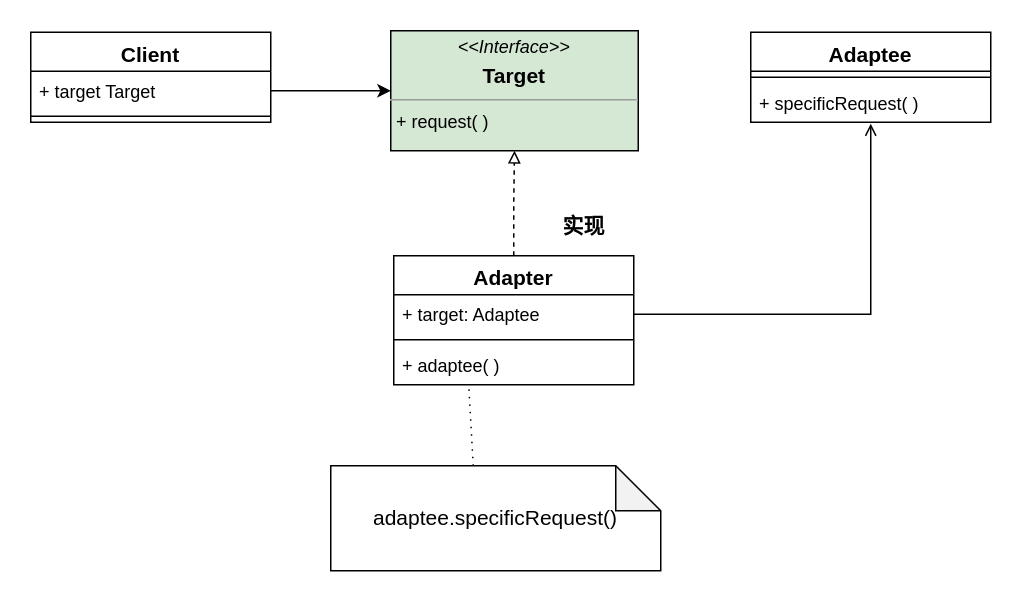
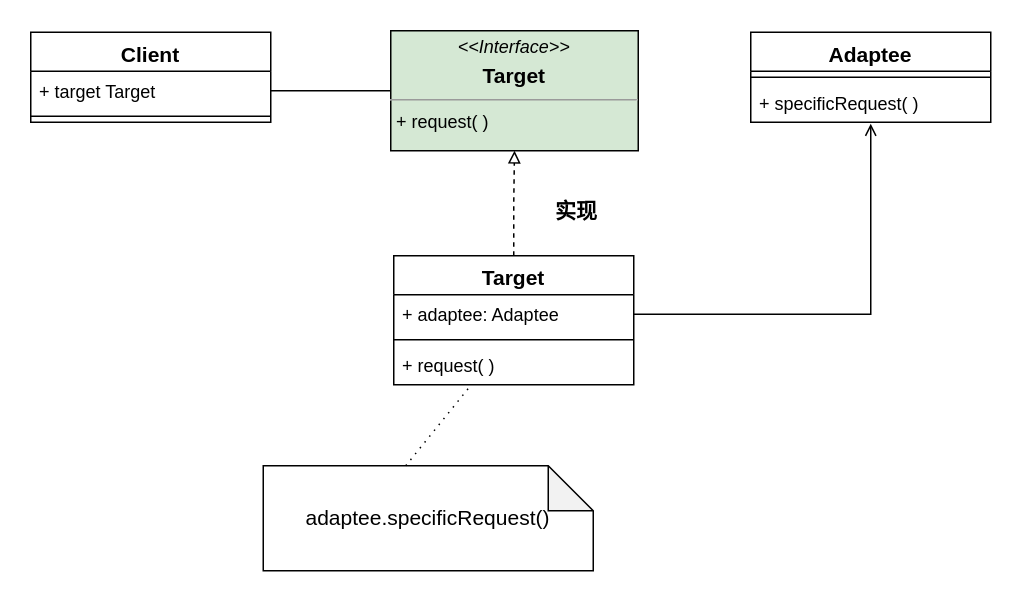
  <mxCell id="0" />
  <mxCell id="1" parent="0" />
  <mxCell id="2" value="Adaptee" style="swimlane;fontStyle=1;align=center;verticalAlign=top;childLayout=stackLayout;horizontal=1;startSize=26;horizontalStack=0;resizeParent=1;resizeParentMax=0;resizeLast=0;collapsible=1;marginBottom=0;fontSize=14;" vertex="1" parent="1"><mxGeometry x="500" y="21" width="160" height="60" as="geometry" /></mxCell>
  <mxCell id="3" value="" style="line;strokeWidth=1;fillColor=none;align=left;verticalAlign=middle;spacingTop=-1;spacingLeft=3;spacingRight=3;rotatable=0;labelPosition=right;points=[];portConstraint=eastwest;" vertex="1" parent="2"><mxGeometry y="26" width="160" height="8" as="geometry" /></mxCell>
  <mxCell id="4" value="+ specificRequest( )" style="text;strokeColor=none;fillColor=none;align=left;verticalAlign=top;spacingLeft=4;spacingRight=4;overflow=hidden;rotatable=0;points=[[0,0.5],[1,0.5]];portConstraint=eastwest;" vertex="1" parent="2"><mxGeometry y="34" width="160" height="26" as="geometry" /></mxCell>
- <mxCell id="5" value="Adapter" style="swimlane;fontStyle=1;align=center;verticalAlign=top;childLayout=stackLayout;horizontal=1;startSize=26;horizontalStack=0;resizeParent=1;resizeParentMax=0;resizeLast=0;collapsible=1;marginBottom=0;fontSize=14;" vertex="1" parent="1"><mxGeometry x="262" y="170" width="160" height="86" as="geometry" /></mxCell>
- <mxCell id="6" value="+ target: Adaptee" style="text;strokeColor=none;fillColor=none;align=left;verticalAlign=top;spacingLeft=4;spacingRight=4;overflow=hidden;rotatable=0;points=[[0,0.5],[1,0.5]];portConstraint=eastwest;" vertex="1" parent="5"><mxGeometry y="26" width="160" height="26" as="geometry" /></mxCell>
+ <mxCell id="5" value="Target" style="swimlane;fontStyle=1;align=center;verticalAlign=top;childLayout=stackLayout;horizontal=1;startSize=26;horizontalStack=0;resizeParent=1;resizeParentMax=0;resizeLast=0;collapsible=1;marginBottom=0;fontSize=14;" vertex="1" parent="1"><mxGeometry x="262" y="170" width="160" height="86" as="geometry" /></mxCell>
+ <mxCell id="6" value="+ adaptee: Adaptee" style="text;strokeColor=none;fillColor=none;align=left;verticalAlign=top;spacingLeft=4;spacingRight=4;overflow=hidden;rotatable=0;points=[[0,0.5],[1,0.5]];portConstraint=eastwest;" vertex="1" parent="5"><mxGeometry y="26" width="160" height="26" as="geometry" /></mxCell>
  <mxCell id="7" value="" style="line;strokeWidth=1;fillColor=none;align=left;verticalAlign=middle;spacingTop=-1;spacingLeft=3;spacingRight=3;rotatable=0;labelPosition=right;points=[];portConstraint=eastwest;" vertex="1" parent="5"><mxGeometry y="52" width="160" height="8" as="geometry" /></mxCell>
- <mxCell id="8" value="+ adaptee( )" style="text;strokeColor=none;fillColor=none;align=left;verticalAlign=top;spacingLeft=4;spacingRight=4;overflow=hidden;rotatable=0;points=[[0,0.5],[1,0.5]];portConstraint=eastwest;" vertex="1" parent="5"><mxGeometry y="60" width="160" height="26" as="geometry" /></mxCell>
- <mxCell id="9" value="&lt;span style=&quot;text-align: left&quot;&gt;adaptee.specificRequest()&lt;/span&gt;" style="shape=note;whiteSpace=wrap;html=1;backgroundOutline=1;darkOpacity=0.05;fontSize=14;" vertex="1" parent="1"><mxGeometry x="220" y="310" width="220" height="70" as="geometry" /></mxCell>
+ <mxCell id="8" value="+ request( )" style="text;strokeColor=none;fillColor=none;align=left;verticalAlign=top;spacingLeft=4;spacingRight=4;overflow=hidden;rotatable=0;points=[[0,0.5],[1,0.5]];portConstraint=eastwest;" vertex="1" parent="5"><mxGeometry y="60" width="160" height="26" as="geometry" /></mxCell>
+ <mxCell id="9" value="&lt;span style=&quot;text-align: left&quot;&gt;adaptee.specificRequest()&lt;/span&gt;" style="shape=note;whiteSpace=wrap;html=1;backgroundOutline=1;darkOpacity=0.05;fontSize=14;" vertex="1" parent="1"><mxGeometry x="175" y="310" width="220" height="70" as="geometry" /></mxCell>
  <mxCell id="10" value="" style="endArrow=none;html=1;dashed=1;dashPattern=1 4;fontSize=14;entryX=0.313;entryY=1.077;entryDx=0;entryDy=0;entryPerimeter=0;exitX=0;exitY=0;exitDx=95;exitDy=0;exitPerimeter=0;" edge="1" parent="1" source="9" target="8"><mxGeometry width="50" height="50" relative="1" as="geometry"><mxPoint x="210" y="379" as="sourcePoint" /><mxPoint x="280" y="310" as="targetPoint" /></mxGeometry></mxCell>
  <mxCell id="11" value="&lt;p style=&quot;margin: 0px ; margin-top: 4px ; text-align: center&quot;&gt;&lt;i&gt;&amp;lt;&amp;lt;Interface&amp;gt;&amp;gt;&lt;/i&gt;&lt;/p&gt;&lt;p style=&quot;margin: 4px 0px 0px ; text-align: center ; font-size: 14px&quot;&gt;&lt;b&gt;&lt;font style=&quot;font-size: 14px&quot;&gt;Target&lt;/font&gt;&lt;/b&gt;&lt;/p&gt;&lt;hr size=&quot;1&quot; style=&quot;font-size: 14px&quot;&gt;&lt;p style=&quot;margin: 0px ; margin-left: 4px&quot;&gt;&lt;/p&gt;&lt;p style=&quot;margin: 0px ; margin-left: 4px&quot;&gt;+ request( )&lt;/p&gt;" style="verticalAlign=top;align=left;overflow=fill;fontSize=12;fontFamily=Helvetica;html=1;fillColor=#d5e8d4;" vertex="1" parent="1"><mxGeometry x="260" y="20" width="165" height="80" as="geometry" /></mxCell>
  <mxCell id="12" style="edgeStyle=orthogonalEdgeStyle;rounded=0;orthogonalLoop=1;jettySize=auto;html=1;exitX=0.5;exitY=0;exitDx=0;exitDy=0;entryX=0.5;entryY=1;entryDx=0;entryDy=0;fontSize=14;endArrow=block;endFill=0;dashed=1;" edge="1" parent="1" source="5" target="11"><mxGeometry relative="1" as="geometry" /></mxCell>
- <mxCell id="13" value="&lt;b&gt;实现&lt;/b&gt;" style="text;html=1;strokeColor=none;fillColor=none;align=center;verticalAlign=middle;whiteSpace=wrap;rounded=0;fontSize=14;" vertex="1" parent="1"><mxGeometry x="369" y="140" width="40" height="20" as="geometry" /></mxCell>
+ <mxCell id="13" value="&lt;b&gt;实现&lt;/b&gt;" style="text;html=1;strokeColor=none;fillColor=none;align=center;verticalAlign=middle;whiteSpace=wrap;rounded=0;fontSize=14;" vertex="1" parent="1"><mxGeometry x="364" y="130" width="40" height="20" as="geometry" /></mxCell>
  <mxCell id="14" value="Client" style="swimlane;fontStyle=1;align=center;verticalAlign=top;childLayout=stackLayout;horizontal=1;startSize=26;horizontalStack=0;resizeParent=1;resizeParentMax=0;resizeLast=0;collapsible=1;marginBottom=0;fontSize=14;" vertex="1" parent="1"><mxGeometry x="20" y="21" width="160" height="60" as="geometry" /></mxCell>
  <mxCell id="15" value="+ target Target" style="text;strokeColor=none;fillColor=none;align=left;verticalAlign=top;spacingLeft=4;spacingRight=4;overflow=hidden;rotatable=0;points=[[0,0.5],[1,0.5]];portConstraint=eastwest;" vertex="1" parent="14"><mxGeometry y="26" width="160" height="26" as="geometry" /></mxCell>
  <mxCell id="16" value="" style="line;strokeWidth=1;fillColor=none;align=left;verticalAlign=middle;spacingTop=-1;spacingLeft=3;spacingRight=3;rotatable=0;labelPosition=right;points=[];portConstraint=eastwest;" vertex="1" parent="14"><mxGeometry y="52" width="160" height="8" as="geometry" /></mxCell>
- <mxCell id="17" style="edgeStyle=orthogonalEdgeStyle;rounded=0;orthogonalLoop=1;jettySize=auto;html=1;exitX=1;exitY=0.5;exitDx=0;exitDy=0;entryX=0;entryY=0.5;entryDx=0;entryDy=0;fontSize=14;endArrow=classic;endFill=1;" edge="1" parent="1" source="15" target="11"><mxGeometry relative="1" as="geometry" /></mxCell>
+ <mxCell id="17" style="edgeStyle=orthogonalEdgeStyle;rounded=0;orthogonalLoop=1;jettySize=auto;html=1;exitX=1;exitY=0.5;exitDx=0;exitDy=0;entryX=0;entryY=0.5;entryDx=0;entryDy=0;fontSize=14;endArrow=none;endFill=1;" edge="1" parent="1" source="15" target="11"><mxGeometry relative="1" as="geometry" /></mxCell>
  <mxCell id="18" style="edgeStyle=orthogonalEdgeStyle;rounded=0;orthogonalLoop=1;jettySize=auto;html=1;exitX=1;exitY=0.5;exitDx=0;exitDy=0;entryX=0.5;entryY=1.038;entryDx=0;entryDy=0;entryPerimeter=0;fontSize=14;endArrow=open;endFill=1;" edge="1" parent="1" source="6" target="4"><mxGeometry relative="1" as="geometry" /></mxCell>
